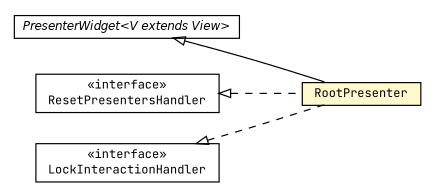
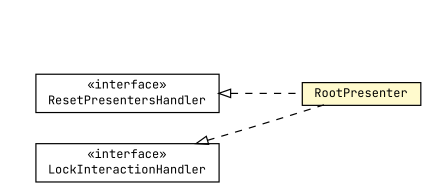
  digraph {
    fontname="JetBrains Mono"
    nodesep=0.25
    rankdir=LR
    ranksep=0.5
    node [fontcolor=black fontname="JetBrains Mono" fontsize=10.0 shape=plaintext]
    edge [arrowtail=empty dir=back fontname="JetBrains Mono" fontsize=10 headport=p labelfontname=Helvetica labelfontsize=10 tailport=p style=dashed]
    n1 [label=<<table title="com.gwtplatform.mvp.client.RootPresenter" border="0" cellborder="1" cellspacing="0" cellpadding="2" port="p" bgcolor="lemonChiffon" href="./RootPresenter.html"> 		<tr><td><table border="0" cellspacing="0" cellpadding="1"> <tr><td align="center" balign="center"> RootPresenter </td></tr> 		</table></td></tr> 		</table>>]
-   n2 [label=<<table title="com.gwtplatform.mvp.client.PresenterWidget" border="0" cellborder="1" cellspacing="0" cellpadding="2" port="p" href="./PresenterWidget.html"> 		<tr><td><table border="0" cellspacing="0" cellpadding="1"> <tr><td align="center" balign="center"><font face="Helvetica-Oblique"> PresenterWidget&lt;V extends View&gt; </font></td></tr> 		</table></td></tr> 		</table>>]
    n3 [label=<<table title="com.gwtplatform.mvp.client.proxy.ResetPresentersHandler" border="0" cellborder="1" cellspacing="0" cellpadding="2" port="p" href="./proxy/ResetPresentersHandler.html"> 		<tr><td><table border="0" cellspacing="0" cellpadding="1"> <tr><td align="center" balign="center"> &#171;interface&#187; </td></tr> <tr><td align="center" balign="center"> ResetPresentersHandler </td></tr> 		</table></td></tr> 		</table>>]
    n4 [label=<<table title="com.gwtplatform.mvp.client.proxy.LockInteractionHandler" border="0" cellborder="1" cellspacing="0" cellpadding="2" port="p" href="./proxy/LockInteractionHandler.html"> 		<tr><td><table border="0" cellspacing="0" cellpadding="1"> <tr><td align="center" balign="center"> &#171;interface&#187; </td></tr> <tr><td align="center" balign="center"> LockInteractionHandler </td></tr> 		</table></td></tr> 		</table>>]
-   n2 -> n1 [style=""]
    n3 -> n1
    n4 -> n1
  }
